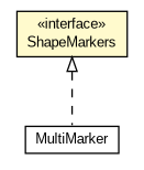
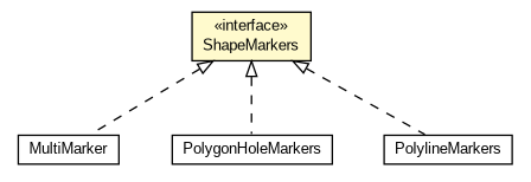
  digraph {
    nodesep=0.25
    ranksep=0.5
    node [fontcolor=black fontname=arial fontsize=10.0 shape=plaintext]
    edge [arrowtail=empty color=black dir=back fontname=arial fontsize=10 headport=p labelfontname=arial labelfontsize=10 style=dashed tailport=p]
    n1 [label=<<table title="org.osmdroid.gpkg.overlay.features.MultiMarker" border="0" cellborder="1" cellspacing="0" cellpadding="2" port="p" href="./MultiMarker.html"> 		<tr><td><table border="0" cellspacing="0" cellpadding="1"> <tr><td align="center" balign="center"> MultiMarker </td></tr> 		</table></td></tr> 		</table>>]
+   n2 [label=<<table title="org.osmdroid.gpkg.overlay.features.PolygonHoleMarkers" border="0" cellborder="1" cellspacing="0" cellpadding="2" port="p" href="./PolygonHoleMarkers.html"> 		<tr><td><table border="0" cellspacing="0" cellpadding="1"> <tr><td align="center" balign="center"> PolygonHoleMarkers </td></tr> 		</table></td></tr> 		</table>>]
+   n3 [label=<<table title="org.osmdroid.gpkg.overlay.features.PolylineMarkers" border="0" cellborder="1" cellspacing="0" cellpadding="2" port="p" href="./PolylineMarkers.html"> 		<tr><td><table border="0" cellspacing="0" cellpadding="1"> <tr><td align="center" balign="center"> PolylineMarkers </td></tr> 		</table></td></tr> 		</table>>]
    n4 [label=<<table title="org.osmdroid.gpkg.overlay.features.ShapeMarkers" border="0" cellborder="1" cellspacing="0" cellpadding="2" port="p" bgcolor="lemonChiffon" href="./ShapeMarkers.html"> 		<tr><td><table border="0" cellspacing="0" cellpadding="1"> <tr><td align="center" balign="center"> &#171;interface&#187; </td></tr> <tr><td align="center" balign="center"> ShapeMarkers </td></tr> 		</table></td></tr> 		</table>>]
    n4 -> n1
+   n4 -> n2
+   n4 -> n3
  }
